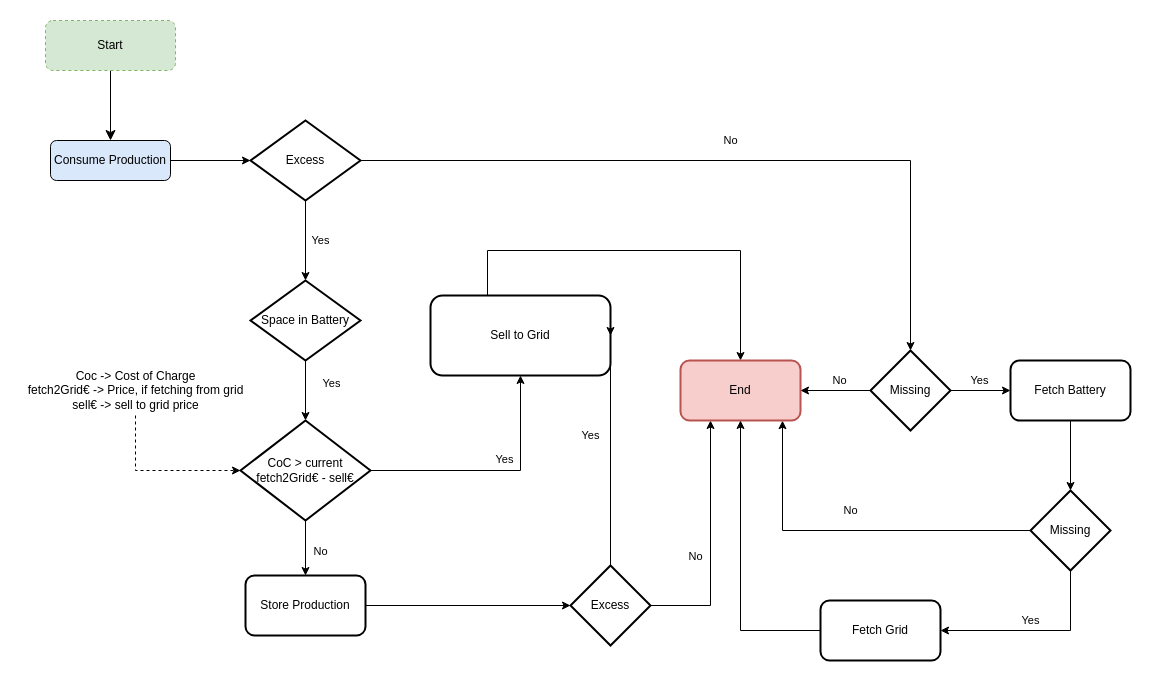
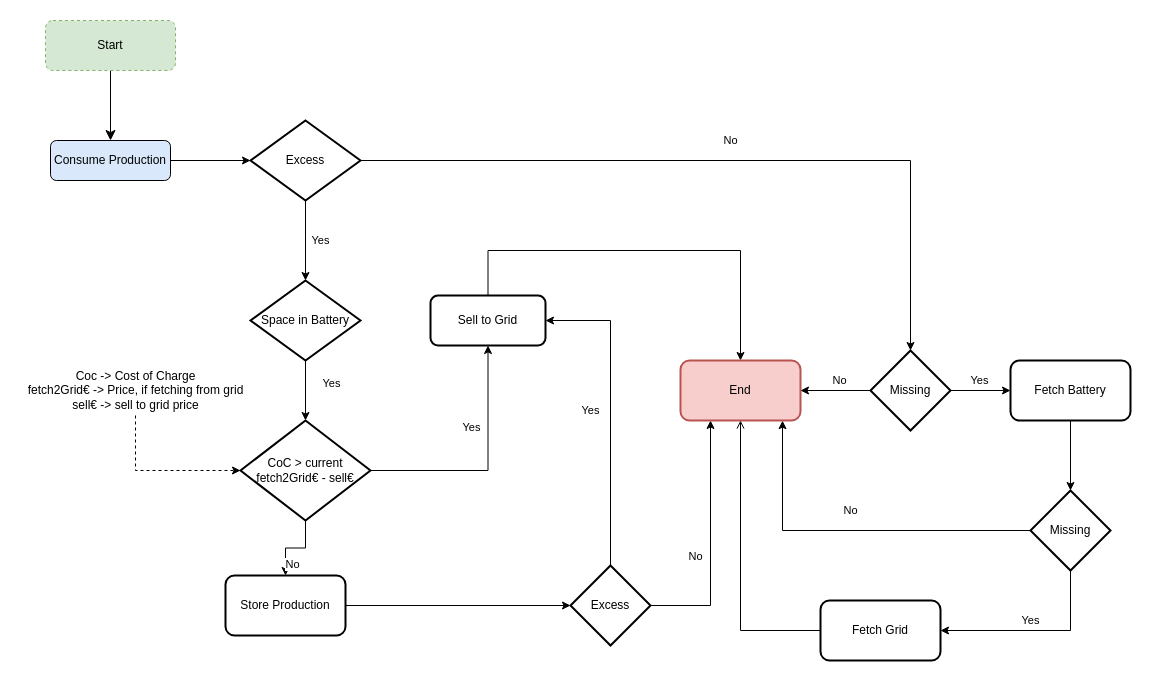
  <mxCell id="0" />
  <mxCell id="1" parent="0" />
  <mxCell id="2" value="" style="rounded=0;html=1;jettySize=auto;orthogonalLoop=1;fontSize=11;endArrow=classic;endFill=1;endSize=8;strokeWidth=1;shadow=0;labelBackgroundColor=none;edgeStyle=orthogonalEdgeStyle;entryX=0.5;entryY=0;entryDx=0;entryDy=0;" parent="1" source="3" target="5" edge="1"><mxGeometry relative="1" as="geometry"><mxPoint x="-130" y="120" as="targetPoint" /></mxGeometry></mxCell>
  <mxCell id="3" value="Start" style="rounded=1;whiteSpace=wrap;html=1;fontSize=12;glass=0;strokeWidth=1;shadow=0;fillColor=#d5e8d4;strokeColor=#82b366;dashed=1;" parent="1" vertex="1"><mxGeometry x="45" y="20" width="130" height="50" as="geometry" /></mxCell>
  <mxCell id="4" style="edgeStyle=orthogonalEdgeStyle;rounded=0;orthogonalLoop=1;jettySize=auto;html=1;entryX=0;entryY=0.5;entryDx=0;entryDy=0;entryPerimeter=0;" edge="1" parent="1" source="5" target="8"><mxGeometry relative="1" as="geometry"><mxPoint x="250" y="160" as="targetPoint" /></mxGeometry></mxCell>
  <mxCell id="5" value="Consume Production" style="rounded=1;whiteSpace=wrap;html=1;fontSize=12;glass=0;strokeWidth=1;shadow=0;fillColor=#dae8fc;" vertex="1" parent="1"><mxGeometry x="50" y="140" width="120" height="40" as="geometry" /></mxCell>
  <mxCell id="6" value="Yes" style="edgeStyle=orthogonalEdgeStyle;rounded=0;orthogonalLoop=1;jettySize=auto;html=1;entryX=0.5;entryY=0;entryDx=0;entryDy=0;entryPerimeter=0;" edge="1" parent="1" source="8" target="11"><mxGeometry y="15" relative="1" as="geometry"><mxPoint as="offset" /></mxGeometry></mxCell>
  <mxCell id="7" value="No" style="edgeStyle=orthogonalEdgeStyle;rounded=0;sketch=0;orthogonalLoop=1;jettySize=auto;html=1;endArrow=classic;endFill=1;" edge="1" parent="1" source="8" target="26"><mxGeometry y="20" relative="1" as="geometry"><mxPoint as="offset" /></mxGeometry></mxCell>
  <mxCell id="8" value="Excess" style="strokeWidth=2;html=1;shape=mxgraph.flowchart.decision;whiteSpace=wrap;" vertex="1" parent="1"><mxGeometry x="250" y="120" width="110" height="80" as="geometry" /></mxCell>
  <mxCell id="9" value="" style="edgeStyle=orthogonalEdgeStyle;rounded=0;orthogonalLoop=1;jettySize=auto;html=1;entryX=0.5;entryY=0;entryDx=0;entryDy=0;entryPerimeter=0;" edge="1" parent="1" source="11" target="19"><mxGeometry relative="1" as="geometry"><mxPoint x="305" y="450" as="targetPoint" /></mxGeometry></mxCell>
  <mxCell id="10" value="Yes" style="edgeLabel;html=1;align=center;verticalAlign=middle;resizable=0;points=[];" vertex="1" connectable="0" parent="9"><mxGeometry x="-0.264" relative="1" as="geometry"><mxPoint x="25" as="offset" /></mxGeometry></mxCell>
  <mxCell id="11" value="Space in Battery" style="strokeWidth=2;html=1;shape=mxgraph.flowchart.decision;whiteSpace=wrap;" vertex="1" parent="1"><mxGeometry x="250" y="280" width="110" height="80" as="geometry" /></mxCell>
  <mxCell id="12" style="edgeStyle=orthogonalEdgeStyle;rounded=0;sketch=0;orthogonalLoop=1;jettySize=auto;html=1;entryX=0.5;entryY=0;entryDx=0;entryDy=0;" edge="1" parent="1" source="13" target="23"><mxGeometry relative="1" as="geometry"><Array as="points"><mxPoint x="487" y="250" /><mxPoint x="740" y="250" /></Array></mxGeometry></mxCell>
- <mxCell id="13" value="Sell to Grid" style="whiteSpace=wrap;html=1;strokeWidth=2;gradientColor=none;rounded=1;" vertex="1" parent="1"><mxGeometry x="430" y="295" width="180" height="80" as="geometry" /></mxCell>
+ <mxCell id="13" value="Sell to Grid" style="whiteSpace=wrap;html=1;strokeWidth=2;gradientColor=none;rounded=1;" vertex="1" parent="1"><mxGeometry x="430" y="295" width="115" height="50" as="geometry" /></mxCell>
  <mxCell id="14" style="edgeStyle=orthogonalEdgeStyle;rounded=0;orthogonalLoop=1;jettySize=auto;html=1;entryX=0.5;entryY=1;entryDx=0;entryDy=0;exitX=1;exitY=0.5;exitDx=0;exitDy=0;exitPerimeter=0;" edge="1" parent="1" source="19" target="13"><mxGeometry relative="1" as="geometry"><mxPoint x="365" y="475" as="sourcePoint" /></mxGeometry></mxCell>
  <mxCell id="15" value="Yes" style="edgeLabel;html=1;align=center;verticalAlign=middle;resizable=0;points=[];" vertex="1" connectable="0" parent="14"><mxGeometry x="0.227" y="-3" relative="1" as="geometry"><mxPoint x="-20" y="-12" as="offset" /></mxGeometry></mxCell>
  <mxCell id="16" value="No" style="edgeStyle=orthogonalEdgeStyle;rounded=0;orthogonalLoop=1;jettySize=auto;html=1;exitX=0.5;exitY=1;exitDx=0;exitDy=0;exitPerimeter=0;" edge="1" parent="1" source="19" target="18"><mxGeometry x="0.091" y="15" relative="1" as="geometry"><mxPoint x="305" y="500" as="sourcePoint" /><mxPoint y="1" as="offset" /></mxGeometry></mxCell>
  <mxCell id="17" value="" style="edgeStyle=orthogonalEdgeStyle;rounded=0;orthogonalLoop=1;jettySize=auto;html=1;" edge="1" parent="1" source="18" target="22"><mxGeometry relative="1" as="geometry" /></mxCell>
- <mxCell id="18" value="Store Production" style="whiteSpace=wrap;html=1;strokeWidth=2;rounded=1;" vertex="1" parent="1"><mxGeometry x="245" y="575" width="120" height="60" as="geometry" /></mxCell>
+ <mxCell id="18" value="Store Production" style="whiteSpace=wrap;html=1;strokeWidth=2;rounded=1;" vertex="1" parent="1"><mxGeometry x="225" y="575" width="120" height="60" as="geometry" /></mxCell>
  <mxCell id="19" value="CoC &amp;gt; current fetch2Grid€ - sell€" style="strokeWidth=2;html=1;shape=mxgraph.flowchart.decision;whiteSpace=wrap;rounded=1;gradientColor=none;" vertex="1" parent="1"><mxGeometry x="240" y="420" width="130" height="100" as="geometry" /></mxCell>
  <mxCell id="20" value="Yes" style="edgeStyle=orthogonalEdgeStyle;rounded=0;sketch=0;orthogonalLoop=1;jettySize=auto;html=1;entryX=1;entryY=0.5;entryDx=0;entryDy=0;exitX=0.5;exitY=0;exitDx=0;exitDy=0;" edge="1" parent="1" source="22" target="13"><mxGeometry y="20" relative="1" as="geometry"><Array as="points"><mxPoint x="610" y="320" /></Array><mxPoint as="offset" /></mxGeometry></mxCell>
  <mxCell id="21" value="No" style="edgeStyle=orthogonalEdgeStyle;rounded=0;sketch=0;orthogonalLoop=1;jettySize=auto;html=1;" edge="1" parent="1" source="22" target="23"><mxGeometry x="-0.111" y="15" relative="1" as="geometry"><Array as="points"><mxPoint x="710" y="605" /></Array><mxPoint as="offset" /></mxGeometry></mxCell>
  <mxCell id="22" value="Excess" style="rhombus;whiteSpace=wrap;html=1;strokeWidth=2;rounded=0;" vertex="1" parent="1"><mxGeometry x="570" y="565" width="80" height="80" as="geometry" /></mxCell>
  <mxCell id="23" value="End" style="whiteSpace=wrap;html=1;strokeWidth=2;rounded=1;fillColor=#f8cecc;strokeColor=#b85450;" vertex="1" parent="1"><mxGeometry x="680" y="360" width="120" height="60" as="geometry" /></mxCell>
  <mxCell id="24" value="No" style="edgeStyle=orthogonalEdgeStyle;rounded=0;sketch=0;orthogonalLoop=1;jettySize=auto;html=1;entryX=1;entryY=0.5;entryDx=0;entryDy=0;endArrow=classic;endFill=1;" edge="1" parent="1" source="26" target="23"><mxGeometry x="-0.143" y="-10" relative="1" as="geometry"><mxPoint x="-1" as="offset" /></mxGeometry></mxCell>
  <mxCell id="25" value="Yes" style="edgeStyle=orthogonalEdgeStyle;rounded=0;sketch=0;orthogonalLoop=1;jettySize=auto;html=1;endArrow=classic;endFill=1;" edge="1" parent="1" source="26" target="28"><mxGeometry y="10" relative="1" as="geometry"><mxPoint x="-1" as="offset" /></mxGeometry></mxCell>
  <mxCell id="26" value="Missing" style="rhombus;whiteSpace=wrap;html=1;strokeWidth=2;" vertex="1" parent="1"><mxGeometry x="870" y="350" width="80" height="80" as="geometry" /></mxCell>
  <mxCell id="27" value="" style="edgeStyle=orthogonalEdgeStyle;rounded=0;sketch=0;orthogonalLoop=1;jettySize=auto;html=1;endArrow=classic;endFill=1;" edge="1" parent="1" source="28" target="31"><mxGeometry relative="1" as="geometry" /></mxCell>
  <mxCell id="28" value="Fetch Battery" style="whiteSpace=wrap;html=1;strokeWidth=2;rounded=1;" vertex="1" parent="1"><mxGeometry x="1010" y="360" width="120" height="60" as="geometry" /></mxCell>
  <mxCell id="29" value="No" style="edgeStyle=orthogonalEdgeStyle;rounded=0;sketch=0;orthogonalLoop=1;jettySize=auto;html=1;entryX=0.85;entryY=1.003;entryDx=0;entryDy=0;entryPerimeter=0;endArrow=classic;endFill=1;" edge="1" parent="1" source="31" target="23"><mxGeometry x="0.006" y="-20" relative="1" as="geometry"><mxPoint as="offset" /></mxGeometry></mxCell>
  <mxCell id="30" value="Yes" style="edgeStyle=orthogonalEdgeStyle;rounded=0;sketch=0;orthogonalLoop=1;jettySize=auto;html=1;endArrow=classic;endFill=1;" edge="1" parent="1" source="31" target="33"><mxGeometry x="0.053" y="-10" relative="1" as="geometry"><Array as="points"><mxPoint x="1070" y="630" /></Array><mxPoint as="offset" /></mxGeometry></mxCell>
  <mxCell id="31" value="Missing" style="rhombus;whiteSpace=wrap;html=1;strokeWidth=2;" vertex="1" parent="1"><mxGeometry x="1030" y="490" width="80" height="80" as="geometry" /></mxCell>
- <mxCell id="32" style="edgeStyle=orthogonalEdgeStyle;rounded=0;sketch=0;orthogonalLoop=1;jettySize=auto;html=1;entryX=0.5;entryY=1;entryDx=0;entryDy=0;endArrow=classic;endFill=1;" edge="1" parent="1" source="33" target="23"><mxGeometry relative="1" as="geometry" /></mxCell>
+ <mxCell id="32" style="edgeStyle=orthogonalEdgeStyle;rounded=0;sketch=0;orthogonalLoop=1;jettySize=auto;html=1;entryX=0.5;entryY=1;entryDx=0;entryDy=0;endArrow=open;endFill=1;" edge="1" parent="1" source="33" target="23"><mxGeometry relative="1" as="geometry" /></mxCell>
  <mxCell id="33" value="Fetch Grid" style="whiteSpace=wrap;html=1;strokeWidth=2;rounded=1;" vertex="1" parent="1"><mxGeometry x="820" y="600" width="120" height="60" as="geometry" /></mxCell>
  <mxCell id="34" style="edgeStyle=orthogonalEdgeStyle;rounded=0;sketch=0;orthogonalLoop=1;jettySize=auto;html=1;entryX=0;entryY=0.5;entryDx=0;entryDy=0;entryPerimeter=0;endArrow=classic;endFill=1;dashed=1;" edge="1" parent="1" source="35" target="19"><mxGeometry relative="1" as="geometry" /></mxCell>
  <mxCell id="35" value="&lt;div&gt;Coc -&amp;gt; Cost of Charge&lt;/div&gt;&lt;div&gt;fetch2Grid€ -&amp;gt; Price, if fetching from grid&lt;/div&gt;&lt;div&gt;sell€ -&amp;gt; sell to grid price&lt;br&gt;&lt;/div&gt;" style="text;html=1;align=center;verticalAlign=middle;resizable=0;points=[];autosize=1;strokeColor=none;fillColor=none;" vertex="1" parent="1"><mxGeometry x="20" y="365" width="230" height="50" as="geometry" /></mxCell>
